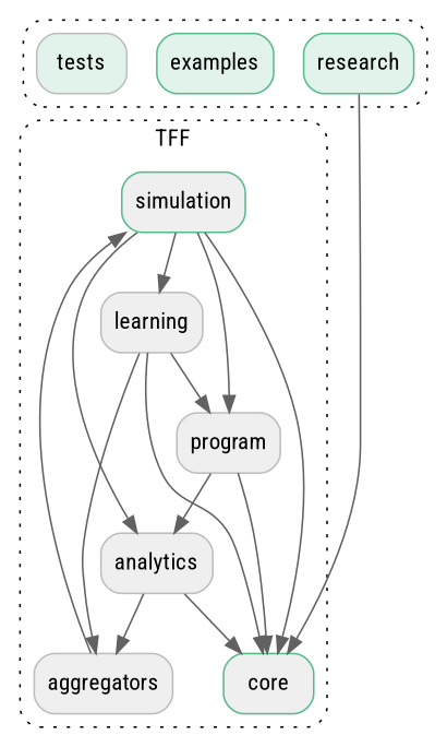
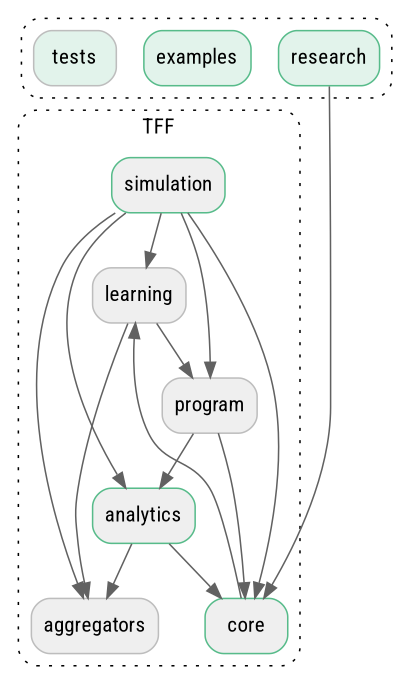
  digraph {
    fontname="Roboto Condensed"
    style="dotted,rounded"
    node [color="#bdbdbd" fillcolor="#efefef" fontname="Roboto Condensed" shape=box style="rounded,filled"]
    edge [color="#616161" fontname="Roboto Condensed"]
    research [color="#57BB8A" fillcolor="#E2F3EB"]
    examples [color="#57BB8A" fillcolor="#E2F3EB"]
    tests [fillcolor="#E2F3EB"]
    simulation [color="#57BB8A"]
    learning
-   analytics
+   analytics [color="#57BB8A"]
    aggregators
    program
    core [color="#57BB8A"]
    subgraph cluster_1 {
      research
      examples
      tests
    }
    subgraph cluster_2 {
      label=TFF
      simulation
      learning
      analytics
      aggregators
      program
      core
    }
    research -> simulation [arrowhead=none style=invisible]
    research -> core
    examples -> simulation [arrowhead=none style=invisible]
    tests -> simulation [arrowhead=none style=invisible]
    simulation -> learning
    simulation -> analytics
-   aggregators -> simulation
+   simulation -> aggregators
    simulation -> program
    simulation -> core
    learning -> aggregators
    learning -> program
-   learning -> core
+   core -> learning
    analytics -> aggregators
    analytics -> core
    program -> analytics
    program -> core
  }
